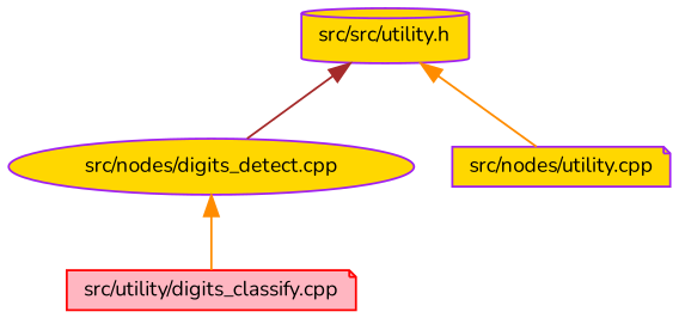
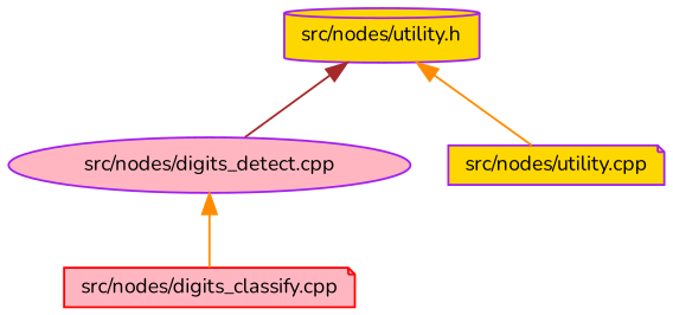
  digraph {
    fontname=Nunito
    node [color=purple fillcolor=gold fontname=Nunito fontsize=10 shape=note style=filled]
    edge [color=darkorange dir=back fontname=Nunito fontsize=10 labelfontname=Helvetica labelfontsize=10 style=solid]
-   n1 [fontcolor=black height=0.2 label="src/src/utility.h" shape=cylinder width=0.4]
-   n2 [height=0.2 label="src/nodes/digits_detect.cpp" shape=ellipse width=0.4]
+   n1 [fontcolor=black height=0.2 label="src/nodes/utility.h" shape=cylinder width=0.4]
+   n2 [fillcolor=lightpink height=0.2 label="src/nodes/digits_detect.cpp" shape=ellipse width=0.4]
    n3 [height=0.2 label="src/nodes/utility.cpp" width=0.4]
-   n4 [color=red fillcolor=lightpink height=0.2 label="src/utility/digits_classify.cpp" width=0.4]
+   n4 [color=red fillcolor=lightpink height=0.2 label="src/nodes/digits_classify.cpp" width=0.4]
    n1 -> n2 [color=brown]
    n1 -> n3
    n2 -> n4
  }
